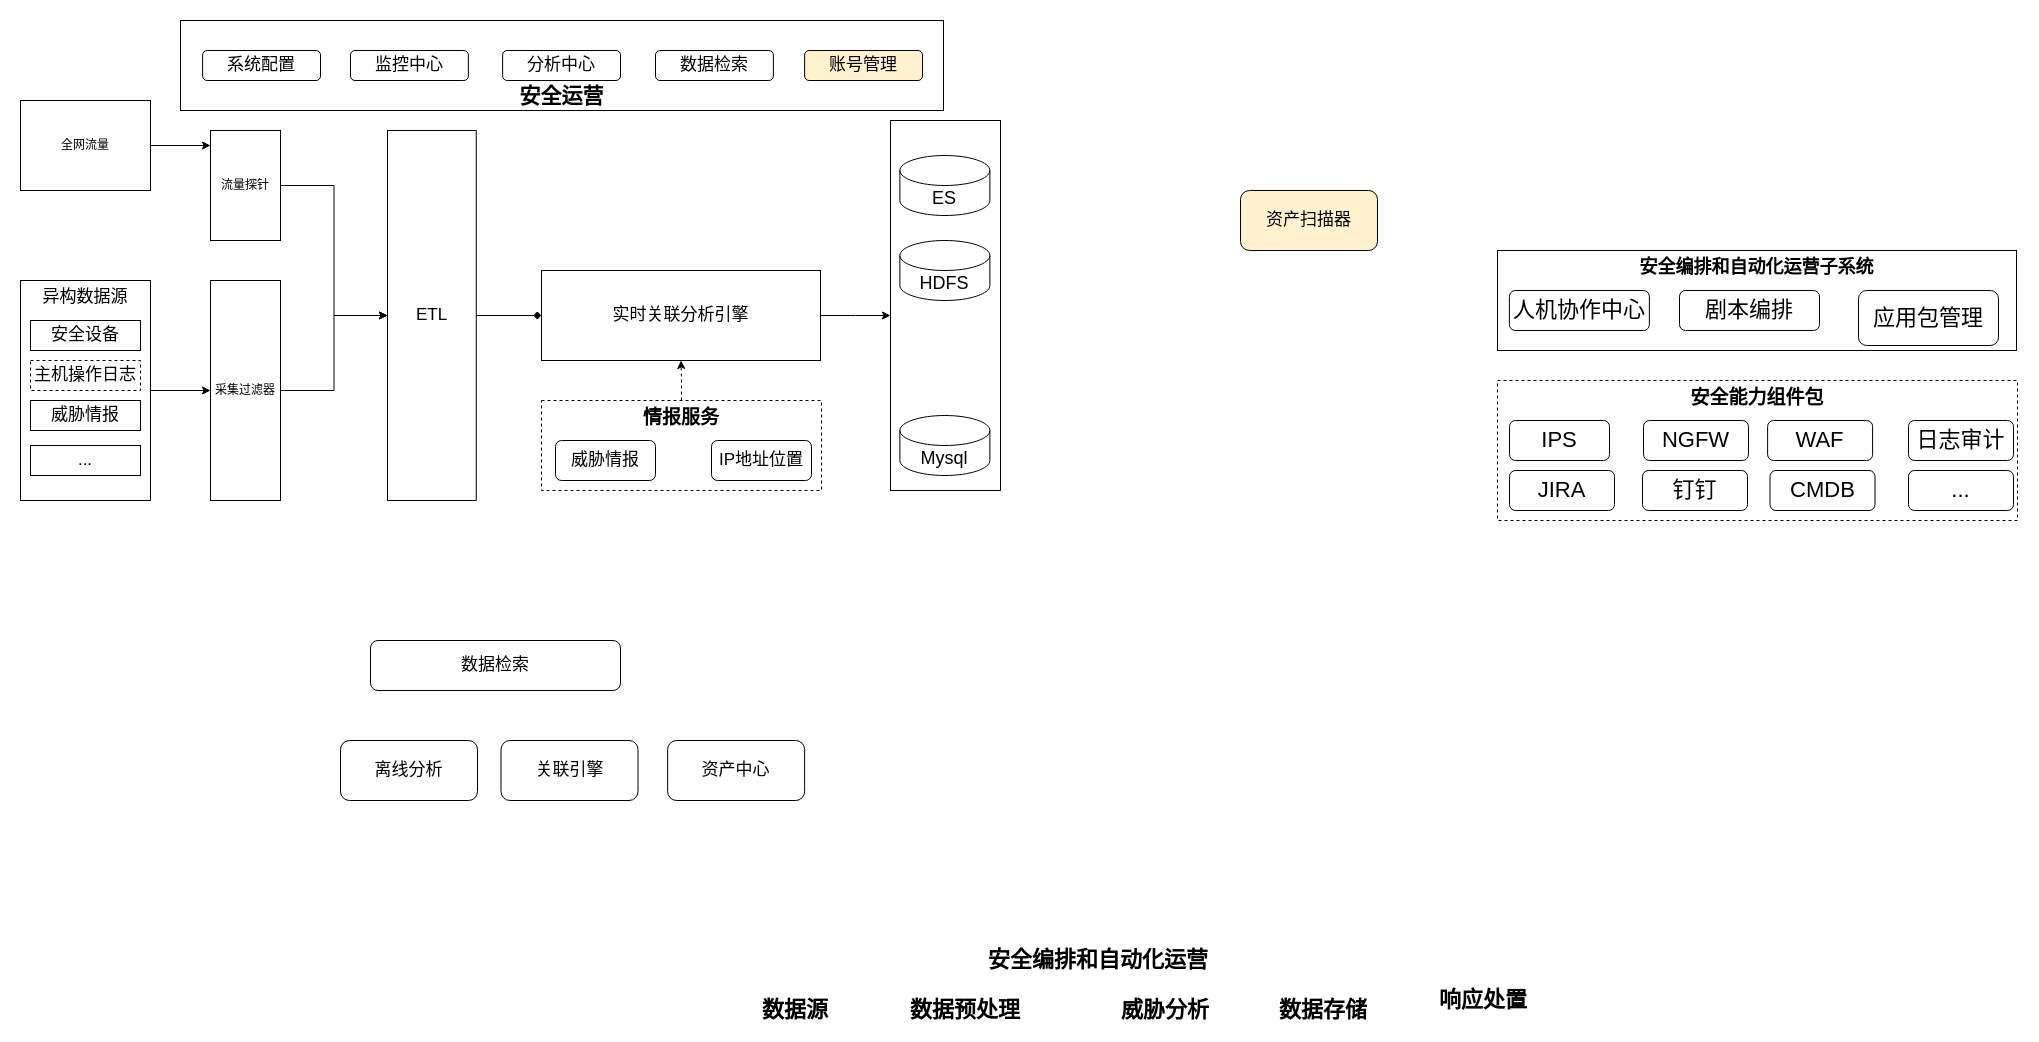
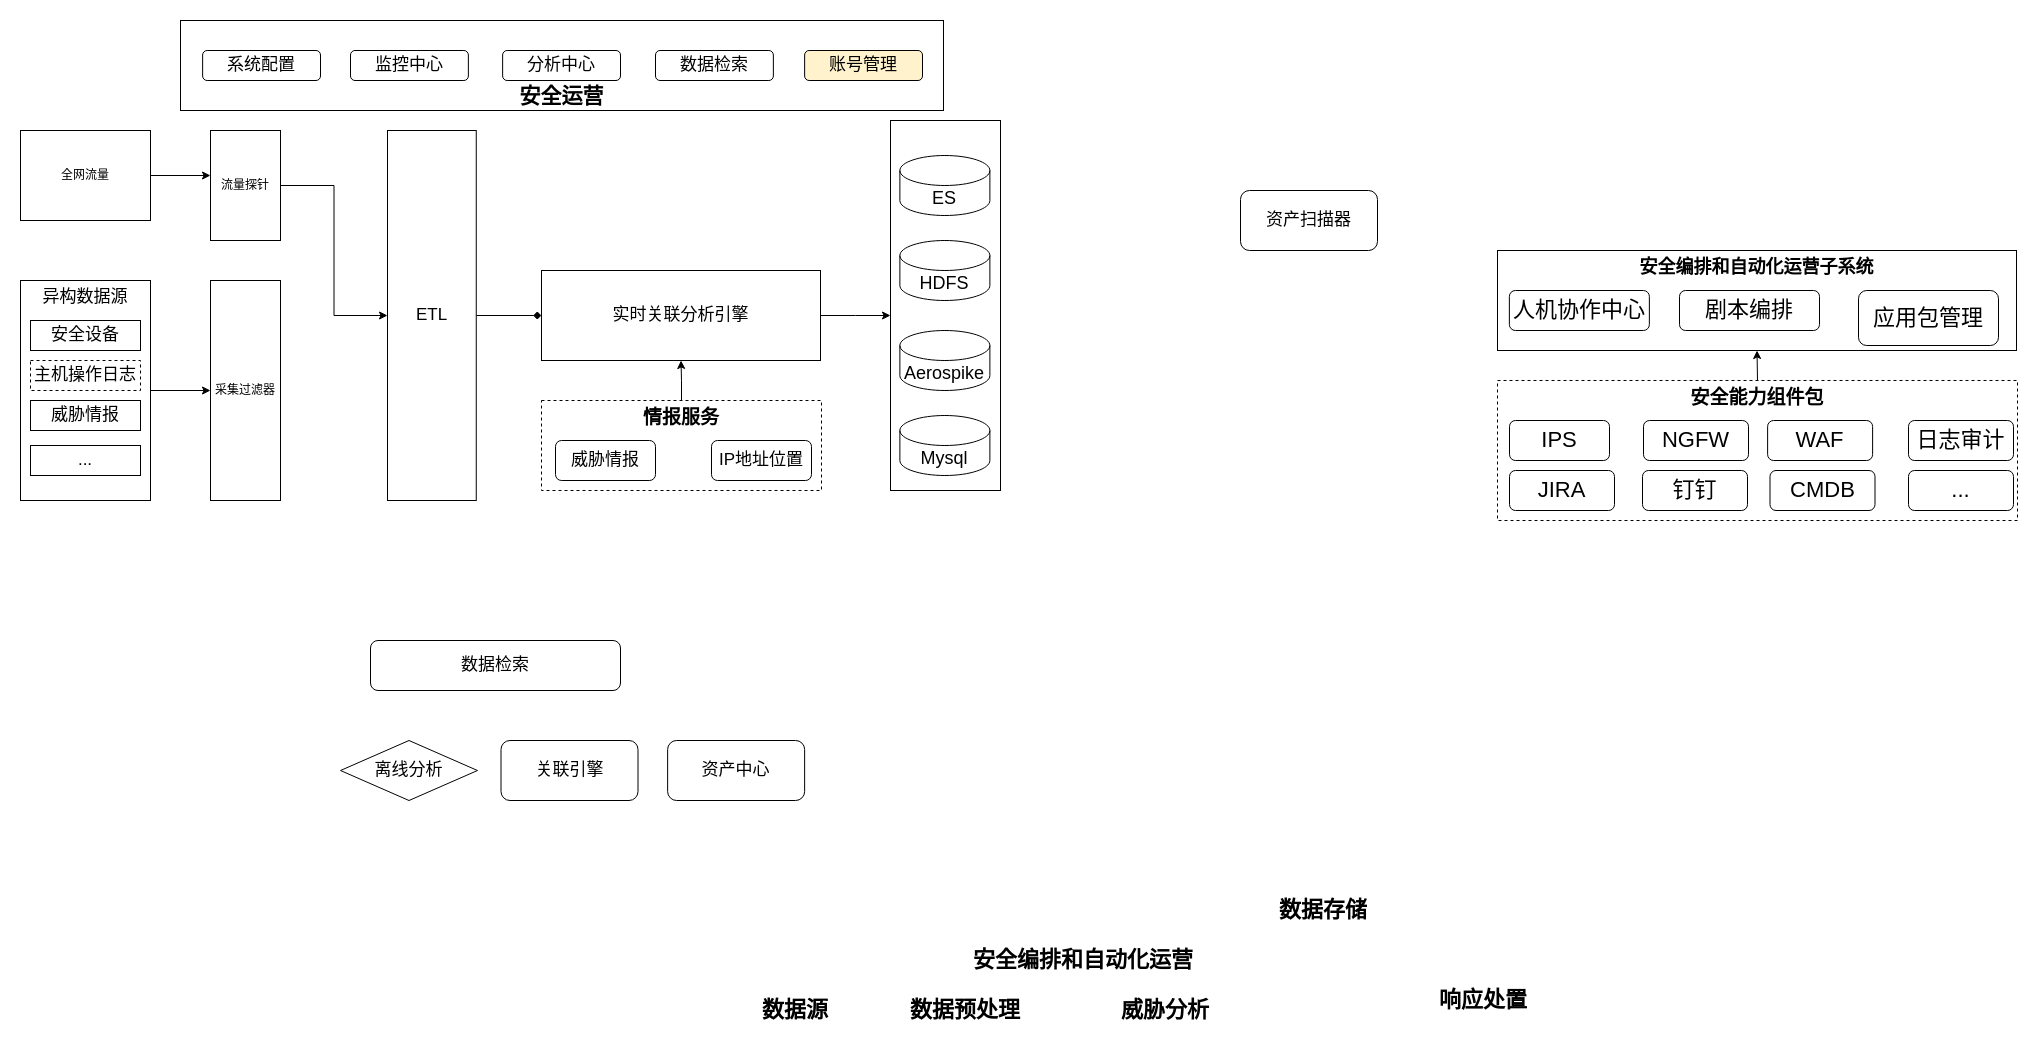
  <mxCell id="0" />
  <mxCell id="1" parent="0" />
  <mxCell id="2" value="" style="rounded=0;whiteSpace=wrap;html=1;fontSize=17;align=center;" vertex="1" parent="1"><mxGeometry x="890" y="120" width="110" height="370" as="geometry" /></mxCell>
  <mxCell id="3" value="安全编排和自动化运营子系统" style="rounded=0;whiteSpace=wrap;html=1;verticalAlign=top;fontStyle=1;fontSize=18;" vertex="1" parent="1"><mxGeometry x="1497" y="250" width="519" height="100" as="geometry" /></mxCell>
- <mxCell id="4" style="edgeStyle=orthogonalEdgeStyle;rounded=0;orthogonalLoop=1;jettySize=auto;html=1;exitX=0.5;exitY=0;exitDx=0;exitDy=0;entryX=0.5;entryY=1;entryDx=0;entryDy=0;dashed=1;" edge="1" parent="1" source="5" target="20"><mxGeometry relative="1" as="geometry" /></mxCell>
+ <mxCell id="4" style="edgeStyle=orthogonalEdgeStyle;rounded=0;orthogonalLoop=1;jettySize=auto;html=1;exitX=0.5;exitY=0;exitDx=0;exitDy=0;entryX=0.5;entryY=1;entryDx=0;entryDy=0;" edge="1" parent="1" source="5" target="20"><mxGeometry relative="1" as="geometry" /></mxCell>
  <mxCell id="5" value="&lt;b&gt;情报服务&lt;/b&gt;" style="rounded=0;whiteSpace=wrap;html=1;fontSize=19;dashed=1;verticalAlign=top;" vertex="1" parent="1"><mxGeometry x="541" y="400" width="280" height="90" as="geometry" /></mxCell>
  <mxCell id="6" style="edgeStyle=orthogonalEdgeStyle;rounded=0;orthogonalLoop=1;jettySize=auto;html=1;entryX=0;entryY=0.5;entryDx=0;entryDy=0;fontSize=17;" parent="1" source="7" target="26" edge="1"><mxGeometry relative="1" as="geometry"><mxPoint x="344.5" y="324.99" as="targetPoint" /></mxGeometry></mxCell>
  <mxCell id="7" value="流量探针" style="rounded=0;whiteSpace=wrap;html=1;" parent="1" vertex="1"><mxGeometry x="210" y="130" width="70" height="110" as="geometry" /></mxCell>
- <mxCell id="8" style="edgeStyle=orthogonalEdgeStyle;rounded=0;orthogonalLoop=1;jettySize=auto;html=1;exitX=1;exitY=0.5;exitDx=0;exitDy=0;fontSize=17;entryX=0;entryY=0.5;entryDx=0;entryDy=0;" parent="1" source="9" target="26" edge="1"><mxGeometry relative="1" as="geometry"><mxPoint x="344.5" y="315" as="targetPoint" /></mxGeometry></mxCell>
  <mxCell id="9" value="采集过滤器" style="rounded=0;whiteSpace=wrap;html=1;" parent="1" vertex="1"><mxGeometry x="210" y="280" width="70" height="220" as="geometry" /></mxCell>
  <mxCell id="10" style="edgeStyle=orthogonalEdgeStyle;rounded=0;orthogonalLoop=1;jettySize=auto;html=1;" parent="1" source="11" target="7" edge="1"><mxGeometry relative="1" as="geometry"><Array as="points"><mxPoint x="250" y="175" /><mxPoint x="250" y="175" /></Array></mxGeometry></mxCell>
- <mxCell id="11" value="全网流量" style="rounded=0;whiteSpace=wrap;html=1;" parent="1" vertex="1"><mxGeometry x="20" y="100" width="130" height="90" as="geometry" /></mxCell>
+ <mxCell id="11" value="全网流量" style="rounded=0;whiteSpace=wrap;html=1;" parent="1" vertex="1"><mxGeometry x="20" y="130" width="130" height="90" as="geometry" /></mxCell>
  <mxCell id="12" style="edgeStyle=orthogonalEdgeStyle;rounded=0;orthogonalLoop=1;jettySize=auto;html=1;fontSize=17;entryX=0;entryY=0.5;entryDx=0;entryDy=0;" parent="1" target="26" edge="1"><mxGeometry relative="1" as="geometry"><mxPoint x="410.5" y="315" as="sourcePoint" /></mxGeometry></mxCell>
  <mxCell id="13" style="edgeStyle=orthogonalEdgeStyle;rounded=0;orthogonalLoop=1;jettySize=auto;html=1;exitX=1;exitY=0.5;exitDx=0;exitDy=0;entryX=0;entryY=0.5;entryDx=0;entryDy=0;fontSize=17;" parent="1" source="14" target="9" edge="1"><mxGeometry relative="1" as="geometry" /></mxCell>
  <mxCell id="14" value="异构数据源" style="rounded=0;whiteSpace=wrap;html=1;verticalAlign=top;fontSize=17;" parent="1" vertex="1"><mxGeometry x="20" y="280" width="130" height="220" as="geometry" /></mxCell>
  <mxCell id="15" value="安全设备" style="rounded=0;whiteSpace=wrap;html=1;fontSize=17;" parent="1" vertex="1"><mxGeometry x="30" y="320" width="110" height="30" as="geometry" /></mxCell>
  <mxCell id="16" value="主机操作日志" style="rounded=0;whiteSpace=wrap;html=1;fontSize=17;dashed=1;" parent="1" vertex="1"><mxGeometry x="30" y="360" width="110" height="30" as="geometry" /></mxCell>
  <mxCell id="17" value="威胁情报" style="rounded=0;whiteSpace=wrap;html=1;fontSize=17;" parent="1" vertex="1"><mxGeometry x="30" y="400" width="110" height="30" as="geometry" /></mxCell>
  <mxCell id="18" value="..." style="rounded=0;whiteSpace=wrap;html=1;fontSize=17;" parent="1" vertex="1"><mxGeometry x="30" y="445" width="110" height="30" as="geometry" /></mxCell>
  <mxCell id="19" style="edgeStyle=orthogonalEdgeStyle;rounded=0;orthogonalLoop=1;jettySize=auto;html=1;exitX=1;exitY=0.5;exitDx=0;exitDy=0;" edge="1" parent="1" source="20"><mxGeometry relative="1" as="geometry"><mxPoint x="890" y="315" as="targetPoint" /></mxGeometry></mxCell>
  <mxCell id="20" value="实时关联分析引擎" style="rounded=0;whiteSpace=wrap;html=1;fontSize=17;" parent="1" vertex="1"><mxGeometry x="541" y="270" width="279" height="90" as="geometry" /></mxCell>
  <mxCell id="21" value="安全运营" style="rounded=0;whiteSpace=wrap;html=1;fontSize=21;align=center;verticalAlign=bottom;fontStyle=1" parent="1" vertex="1"><mxGeometry x="180" y="20" width="763" height="90" as="geometry" /></mxCell>
- <mxCell id="22" value="资产扫描器" style="rounded=1;whiteSpace=wrap;html=1;fontSize=17;fillColor=#fff2cc;" parent="1" vertex="1"><mxGeometry x="1240" y="190" width="137" height="60" as="geometry" /></mxCell>
+ <mxCell id="22" value="资产扫描器" style="rounded=1;whiteSpace=wrap;html=1;fontSize=17;" parent="1" vertex="1"><mxGeometry x="1240" y="190" width="137" height="60" as="geometry" /></mxCell>
  <mxCell id="23" value="系统配置" style="rounded=1;whiteSpace=wrap;html=1;fontSize=17;" parent="1" vertex="1"><mxGeometry x="202.13" y="50" width="117.87" height="30" as="geometry" /></mxCell>
  <mxCell id="24" value="数据检索" style="rounded=1;whiteSpace=wrap;html=1;fontSize=17;" parent="1" vertex="1"><mxGeometry x="370" y="640" width="250" height="50" as="geometry" /></mxCell>
  <mxCell id="25" style="edgeStyle=orthogonalEdgeStyle;rounded=0;orthogonalLoop=1;jettySize=auto;html=1;fontSize=17;endArrow=diamond;" parent="1" source="26" target="20" edge="1"><mxGeometry relative="1" as="geometry" /></mxCell>
  <mxCell id="26" value="ETL" style="rounded=0;whiteSpace=wrap;html=1;fontSize=17;align=center;" parent="1" vertex="1"><mxGeometry x="387" y="130" width="88.75" height="370" as="geometry" /></mxCell>
  <mxCell id="27" value="数据源" style="text;html=1;strokeColor=none;fillColor=none;align=center;verticalAlign=middle;whiteSpace=wrap;rounded=0;fontSize=22;fontStyle=1" parent="1" vertex="1"><mxGeometry x="760" y="1000" width="70" height="20" as="geometry" /></mxCell>
  <mxCell id="28" value="数据预处理" style="text;html=1;strokeColor=none;fillColor=none;align=center;verticalAlign=middle;whiteSpace=wrap;rounded=0;fontSize=22;fontStyle=1" parent="1" vertex="1"><mxGeometry x="900" y="1000" width="130" height="20" as="geometry" /></mxCell>
  <mxCell id="29" value="威胁分析" style="text;html=1;strokeColor=none;fillColor=none;align=center;verticalAlign=middle;whiteSpace=wrap;rounded=0;fontSize=22;fontStyle=1" parent="1" vertex="1"><mxGeometry x="1100" y="1000" width="130" height="20" as="geometry" /></mxCell>
  <mxCell id="30" value="响应处置" style="text;html=1;strokeColor=none;fillColor=none;align=center;verticalAlign=middle;whiteSpace=wrap;rounded=0;fontSize=22;fontStyle=1" parent="1" vertex="1"><mxGeometry x="1418" y="990" width="130" height="20" as="geometry" /></mxCell>
- <mxCell id="31" value="安全编排和自动化运营" style="text;html=1;strokeColor=none;fillColor=none;align=center;verticalAlign=middle;whiteSpace=wrap;rounded=0;fontSize=22;fontStyle=1" parent="1" vertex="1"><mxGeometry x="943" y="950" width="310" height="20" as="geometry" /></mxCell>
+ <mxCell id="31" value="安全编排和自动化运营" style="text;html=1;strokeColor=none;fillColor=none;align=center;verticalAlign=middle;whiteSpace=wrap;rounded=0;fontSize=22;fontStyle=1" parent="1" vertex="1"><mxGeometry x="928" y="950" width="310" height="20" as="geometry" /></mxCell>
+ <mxCell id="32" style="edgeStyle=orthogonalEdgeStyle;rounded=0;orthogonalLoop=1;jettySize=auto;html=1;exitX=0.5;exitY=0;exitDx=0;exitDy=0;entryX=0.5;entryY=1;entryDx=0;entryDy=0;fontSize=16;" edge="1" parent="1" source="33" target="3"><mxGeometry relative="1" as="geometry" /></mxCell>
  <mxCell id="33" value="&lt;b style=&quot;font-size: 19px;&quot;&gt;安全能力组件包&lt;/b&gt;" style="rounded=0;whiteSpace=wrap;html=1;fontSize=19;dashed=1;verticalAlign=top;" parent="1" vertex="1"><mxGeometry x="1497" y="380" width="520" height="140" as="geometry" /></mxCell>
  <mxCell id="34" value="ES" style="shape=cylinder3;whiteSpace=wrap;html=1;boundedLbl=1;backgroundOutline=1;size=15;fontSize=18;align=center;" parent="1" vertex="1"><mxGeometry x="899.38" y="155" width="90" height="60" as="geometry" /></mxCell>
  <mxCell id="35" value="HDFS" style="shape=cylinder3;whiteSpace=wrap;html=1;boundedLbl=1;backgroundOutline=1;size=15;fontSize=18;align=center;" parent="1" vertex="1"><mxGeometry x="899.38" y="240" width="90" height="60" as="geometry" /></mxCell>
+ <mxCell id="36" value="Aerospike" style="shape=cylinder3;whiteSpace=wrap;html=1;boundedLbl=1;backgroundOutline=1;size=15;fontSize=18;align=center;" parent="1" vertex="1"><mxGeometry x="899.38" y="330" width="90" height="60" as="geometry" /></mxCell>
  <mxCell id="37" value="Mysql" style="shape=cylinder3;whiteSpace=wrap;html=1;boundedLbl=1;backgroundOutline=1;size=15;fontSize=18;align=center;" parent="1" vertex="1"><mxGeometry x="899.38" y="415" width="90" height="60" as="geometry" /></mxCell>
  <mxCell id="38" value="IPS" style="rounded=1;whiteSpace=wrap;html=1;fontSize=22;align=center;" parent="1" vertex="1"><mxGeometry x="1509" y="420" width="100" height="40" as="geometry" /></mxCell>
  <mxCell id="39" value="NGFW" style="rounded=1;whiteSpace=wrap;html=1;fontSize=22;align=center;" parent="1" vertex="1"><mxGeometry x="1643" y="420" width="105" height="40" as="geometry" /></mxCell>
  <mxCell id="40" value="WAF" style="rounded=1;whiteSpace=wrap;html=1;fontSize=22;align=center;" parent="1" vertex="1"><mxGeometry x="1767.12" y="420" width="105" height="40" as="geometry" /></mxCell>
  <mxCell id="41" value="日志审计" style="rounded=1;whiteSpace=wrap;html=1;fontSize=22;align=center;" parent="1" vertex="1"><mxGeometry x="1908" y="420" width="105" height="40" as="geometry" /></mxCell>
  <mxCell id="42" value="资产中心" style="rounded=1;whiteSpace=wrap;html=1;fontSize=17;" vertex="1" parent="1"><mxGeometry x="667.13" y="740" width="137" height="60" as="geometry" /></mxCell>
  <mxCell id="43" value="关联引擎" style="rounded=1;whiteSpace=wrap;html=1;fontSize=17;" vertex="1" parent="1"><mxGeometry x="500.5" y="740" width="137" height="60" as="geometry" /></mxCell>
- <mxCell id="44" value="离线分析" style="rounded=1;whiteSpace=wrap;html=1;fontSize=17;" vertex="1" parent="1"><mxGeometry x="340" y="740" width="137" height="60" as="geometry" /></mxCell>
+ <mxCell id="44" value="离线分析" style="rhombus;whiteSpace=wrap;html=1;fontSize=17;" vertex="1" parent="1"><mxGeometry x="340" y="740" width="137" height="60" as="geometry" /></mxCell>
  <mxCell id="45" value="威胁情报" style="rounded=1;whiteSpace=wrap;html=1;fontSize=17;" vertex="1" parent="1"><mxGeometry x="555" y="440" width="100" height="40" as="geometry" /></mxCell>
  <mxCell id="46" value="IP地址位置" style="rounded=1;whiteSpace=wrap;html=1;fontSize=17;" vertex="1" parent="1"><mxGeometry x="711" y="440" width="100" height="40" as="geometry" /></mxCell>
  <mxCell id="47" value="JIRA" style="rounded=1;whiteSpace=wrap;html=1;fontSize=22;align=center;" vertex="1" parent="1"><mxGeometry x="1509" y="470" width="105" height="40" as="geometry" /></mxCell>
  <mxCell id="48" value="钉钉" style="rounded=1;whiteSpace=wrap;html=1;fontSize=22;align=center;" vertex="1" parent="1"><mxGeometry x="1642" y="470" width="105" height="40" as="geometry" /></mxCell>
  <mxCell id="49" value="CMDB" style="rounded=1;whiteSpace=wrap;html=1;fontSize=22;align=center;" vertex="1" parent="1"><mxGeometry x="1769.5" y="470" width="105" height="40" as="geometry" /></mxCell>
  <mxCell id="50" value="..." style="rounded=1;whiteSpace=wrap;html=1;fontSize=22;align=center;" vertex="1" parent="1"><mxGeometry x="1908" y="470" width="105" height="40" as="geometry" /></mxCell>
  <mxCell id="51" value="监控中心" style="rounded=1;whiteSpace=wrap;html=1;fontSize=17;" vertex="1" parent="1"><mxGeometry x="350" y="50" width="117.87" height="30" as="geometry" /></mxCell>
  <mxCell id="52" value="分析中心" style="rounded=1;whiteSpace=wrap;html=1;fontSize=17;" vertex="1" parent="1"><mxGeometry x="502.13" y="50" width="117.87" height="30" as="geometry" /></mxCell>
  <mxCell id="53" value="数据检索" style="rounded=1;whiteSpace=wrap;html=1;fontSize=17;" vertex="1" parent="1"><mxGeometry x="655" y="50" width="117.87" height="30" as="geometry" /></mxCell>
  <mxCell id="54" value="账号管理" style="rounded=1;whiteSpace=wrap;html=1;fontSize=17;fillColor=#fff2cc;" vertex="1" parent="1"><mxGeometry x="804.13" y="50" width="117.87" height="30" as="geometry" /></mxCell>
- <mxCell id="55" value="数据存储" style="text;html=1;strokeColor=none;fillColor=none;align=center;verticalAlign=middle;whiteSpace=wrap;rounded=0;fontSize=22;fontStyle=1" vertex="1" parent="1"><mxGeometry x="1258" y="1000" width="130" height="20" as="geometry" /></mxCell>
+ <mxCell id="55" value="数据存储" style="text;html=1;strokeColor=none;fillColor=none;align=center;verticalAlign=middle;whiteSpace=wrap;rounded=0;fontSize=22;fontStyle=1" vertex="1" parent="1"><mxGeometry x="1258" y="900" width="130" height="20" as="geometry" /></mxCell>
  <mxCell id="56" value="人机协作中心" style="rounded=1;whiteSpace=wrap;html=1;fontSize=22;align=center;" vertex="1" parent="1"><mxGeometry x="1508.87" y="290" width="140" height="40" as="geometry" /></mxCell>
  <mxCell id="57" value="剧本编排" style="rounded=1;whiteSpace=wrap;html=1;fontSize=22;align=center;" vertex="1" parent="1"><mxGeometry x="1679" y="290" width="140" height="40" as="geometry" /></mxCell>
  <mxCell id="58" value="应用包管理" style="rounded=1;whiteSpace=wrap;html=1;fontSize=22;align=center;" vertex="1" parent="1"><mxGeometry x="1858" y="290" width="140" height="55" as="geometry" /></mxCell>
